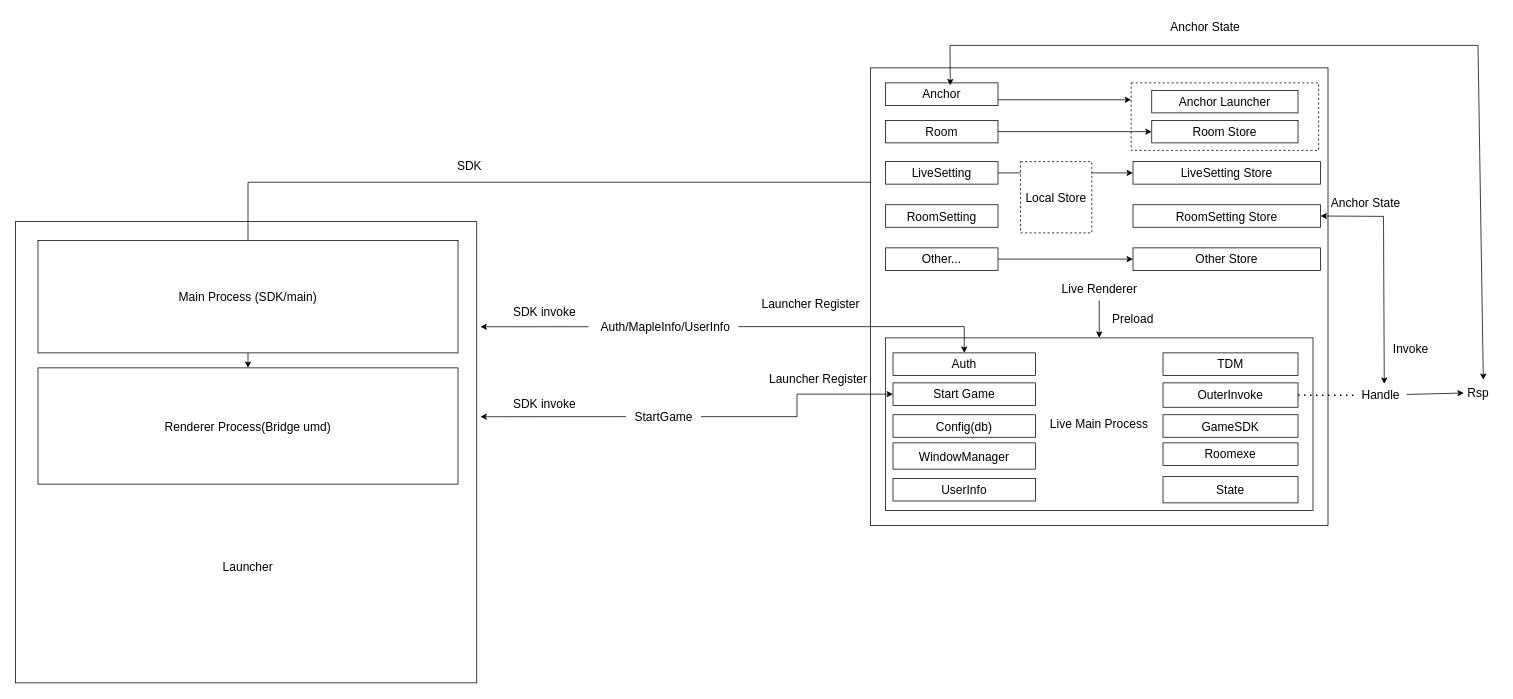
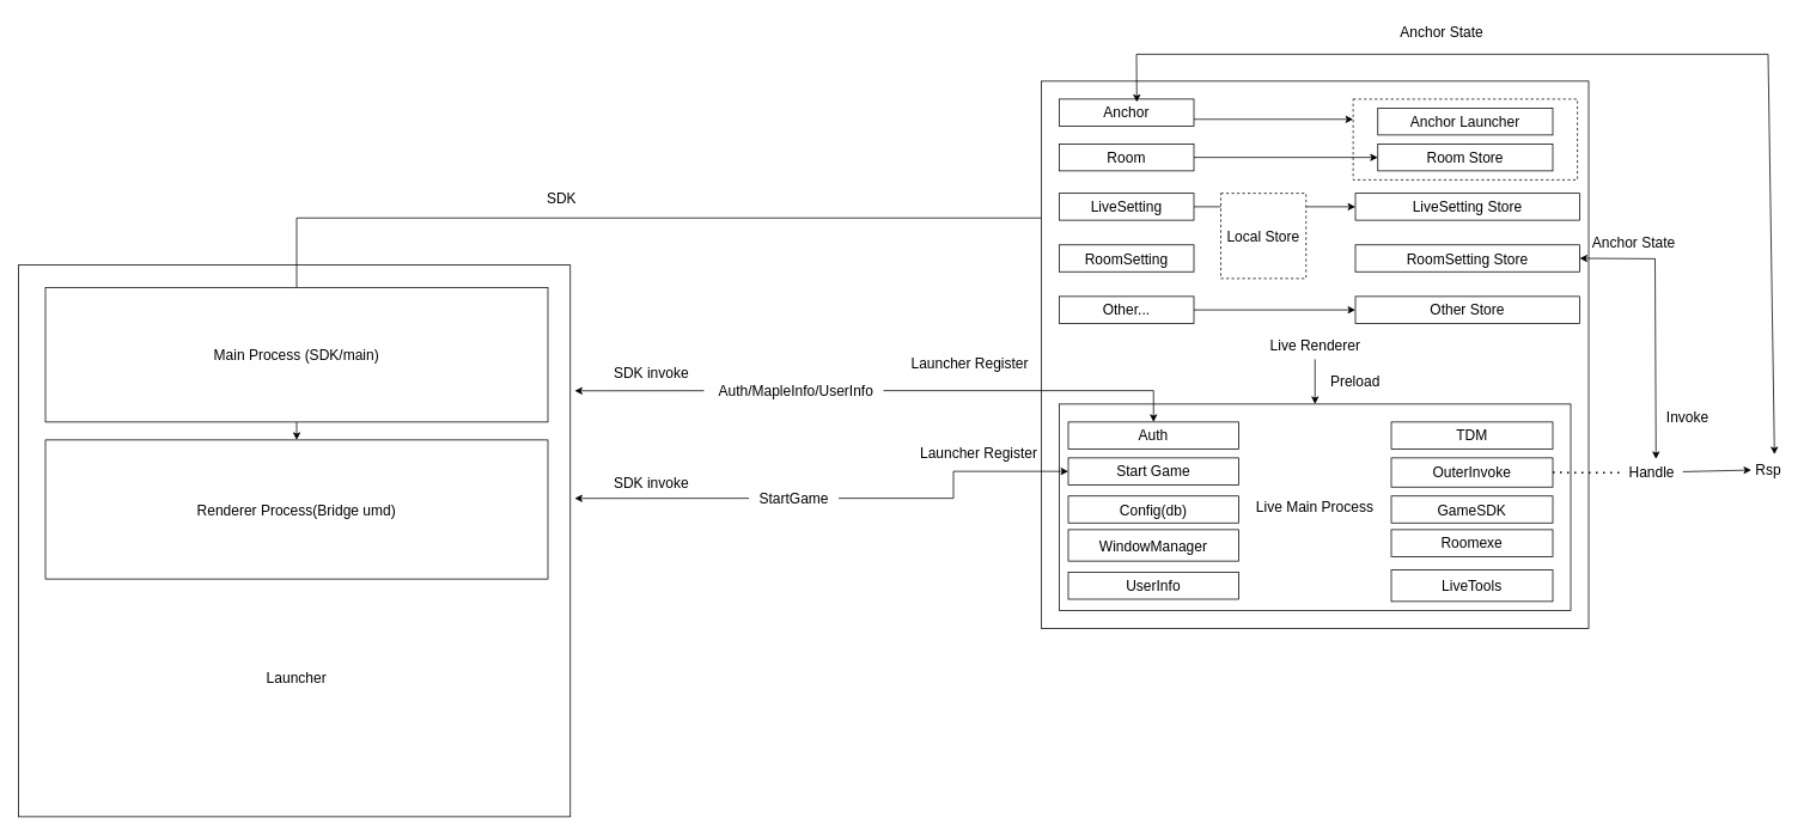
  <mxCell id="0" />
  <mxCell id="1" parent="0" />
  <mxCell id="2" value="" style="html=1;aspect=fixed;points=[[0,0,0,0,0],[0,0.25,0,0,0],[0,0.5,0,0,0],[0,0.75,0,0,0],[0,1,0,0,0],[0.25,0,0,0,0],[0.25,1,0,0,0],[0.5,0,0,0,0],[0.5,1,0,0,0],[0.75,0,0,0,0],[0.75,1,0,0,0],[1,0,0,0,0],[1,0.25,0,0,0],[1,0.5,0,0,0],[1,0.75,0,0,0],[1,1,0,0,0]];fontSize=16;labelBackgroundColor=none;whiteSpace=wrap;" vertex="1" parent="1"><mxGeometry x="20" y="295" width="615" height="615" as="geometry" /></mxCell>
  <mxCell id="3" style="edgeStyle=orthogonalEdgeStyle;rounded=0;orthogonalLoop=1;jettySize=auto;html=1;exitX=0;exitY=0.25;exitDx=0;exitDy=0;entryX=0.5;entryY=0;entryDx=0;entryDy=0;fontSize=16;labelBackgroundColor=none;" edge="1" parent="1" source="4" target="25"><mxGeometry relative="1" as="geometry" /></mxCell>
  <mxCell id="4" value="&lt;div&gt;&lt;br&gt;&lt;/div&gt;" style="html=1;aspect=fixed;points=[[0,0,0,0,0],[0,0.25,0,0,0],[0,0.5,0,0,0],[0,0.75,0,0,0],[0,1,0,0,0],[0.25,0,0,0,0],[0.25,1,0,0,0],[0.5,0,0,0,0],[0.5,1,0,0,0],[0.75,0,0,0,0],[0.75,1,0,0,0],[1,0,0,0,0],[1,0.25,0,0,0],[1,0.5,0,0,0],[1,0.75,0,0,0],[1,1,0,0,0]];fontSize=16;labelBackgroundColor=none;whiteSpace=wrap;" vertex="1" parent="1"><mxGeometry x="1160" y="90" width="610" height="610" as="geometry" /></mxCell>
  <mxCell id="5" style="edgeStyle=none;rounded=0;orthogonalLoop=1;jettySize=auto;html=1;exitX=1;exitY=0.75;exitDx=0;exitDy=0;entryX=0;entryY=0.25;entryDx=0;entryDy=0;fontSize=16;labelBackgroundColor=none;" edge="1" parent="1" source="6" target="53"><mxGeometry relative="1" as="geometry" /></mxCell>
  <mxCell id="6" value="Anchor" style="rounded=0;html=1;fontSize=16;labelBackgroundColor=none;whiteSpace=wrap;" vertex="1" parent="1"><mxGeometry x="1180" y="110" width="150" height="30" as="geometry" /></mxCell>
  <mxCell id="7" value="Live Main Process" style="rounded=0;html=1;fontSize=16;labelBackgroundColor=none;whiteSpace=wrap;" vertex="1" parent="1"><mxGeometry x="1180" y="450" width="570" height="230" as="geometry" /></mxCell>
  <mxCell id="8" value="Auth" style="rounded=0;html=1;fontSize=16;labelBackgroundColor=none;whiteSpace=wrap;" vertex="1" parent="1"><mxGeometry x="1190" y="470" width="190" height="30" as="geometry" /></mxCell>
  <mxCell id="9" value="Start Game" style="rounded=0;html=1;fontSize=16;labelBackgroundColor=none;whiteSpace=wrap;" vertex="1" parent="1"><mxGeometry x="1190" y="510" width="190" height="30" as="geometry" /></mxCell>
  <mxCell id="10" style="edgeStyle=orthogonalEdgeStyle;rounded=0;orthogonalLoop=1;jettySize=auto;html=1;entryX=0;entryY=0.5;entryDx=0;entryDy=0;fontSize=16;labelBackgroundColor=none;" edge="1" parent="1" source="11" target="9"><mxGeometry relative="1" as="geometry" /></mxCell>
  <mxCell id="11" value="StartGame" style="text;html=1;align=center;verticalAlign=middle;resizable=0;points=[];autosize=1;strokeColor=none;fillColor=none;fontSize=16;labelBackgroundColor=none;" vertex="1" parent="1"><mxGeometry x="834" y="540" width="100" height="30" as="geometry" /></mxCell>
  <mxCell id="12" style="edgeStyle=orthogonalEdgeStyle;rounded=0;orthogonalLoop=1;jettySize=auto;html=1;fontSize=16;labelBackgroundColor=none;" edge="1" parent="1" source="13" target="8"><mxGeometry relative="1" as="geometry" /></mxCell>
  <mxCell id="13" value="&amp;nbsp;Auth/MapleInfo/UserInfo" style="text;html=1;align=center;verticalAlign=middle;resizable=0;points=[];autosize=1;strokeColor=none;fillColor=none;fontSize=16;labelBackgroundColor=none;" vertex="1" parent="1"><mxGeometry x="784" y="420" width="200" height="30" as="geometry" /></mxCell>
  <mxCell id="14" value="SDK&lt;div&gt;&lt;br&gt;&lt;/div&gt;" style="text;html=1;align=center;verticalAlign=middle;resizable=0;points=[];autosize=1;strokeColor=none;fillColor=none;fontSize=16;labelBackgroundColor=none;" vertex="1" parent="1"><mxGeometry x="595" y="205" width="60" height="50" as="geometry" /></mxCell>
  <mxCell id="15" value="Launcher Register" style="text;html=1;align=center;verticalAlign=middle;resizable=0;points=[];autosize=1;strokeColor=none;fillColor=none;fontSize=16;labelBackgroundColor=none;" vertex="1" parent="1"><mxGeometry x="1005" y="390" width="150" height="30" as="geometry" /></mxCell>
  <mxCell id="16" value="SDK invoke" style="text;html=1;align=center;verticalAlign=middle;resizable=0;points=[];autosize=1;strokeColor=none;fillColor=none;fontSize=16;labelBackgroundColor=none;" vertex="1" parent="1"><mxGeometry x="670" y="400" width="110" height="30" as="geometry" /></mxCell>
  <mxCell id="17" value="Launcher Register" style="text;html=1;align=center;verticalAlign=middle;resizable=0;points=[];autosize=1;strokeColor=none;fillColor=none;fontSize=16;labelBackgroundColor=none;" vertex="1" parent="1"><mxGeometry x="1015" y="490" width="150" height="30" as="geometry" /></mxCell>
  <mxCell id="18" value="SDK invoke" style="text;html=1;align=center;verticalAlign=middle;resizable=0;points=[];autosize=1;strokeColor=none;fillColor=none;fontSize=16;labelBackgroundColor=none;" vertex="1" parent="1"><mxGeometry x="670" y="522.5" width="110" height="30" as="geometry" /></mxCell>
  <mxCell id="19" value="Anchor Launcher" style="rounded=0;html=1;fontSize=16;labelBackgroundColor=none;whiteSpace=wrap;" vertex="1" parent="1"><mxGeometry x="1535" y="120" width="195" height="30" as="geometry" /></mxCell>
  <mxCell id="20" value="LiveSetting Store" style="rounded=0;html=1;fontSize=16;labelBackgroundColor=none;whiteSpace=wrap;" vertex="1" parent="1"><mxGeometry x="1510" y="215" width="250" height="30" as="geometry" /></mxCell>
  <mxCell id="21" value="Room Store" style="rounded=0;html=1;fontSize=16;labelBackgroundColor=none;whiteSpace=wrap;" vertex="1" parent="1"><mxGeometry x="1535" y="160" width="195" height="30" as="geometry" /></mxCell>
  <mxCell id="22" value="RoomSetting Store" style="rounded=0;html=1;fontSize=16;labelBackgroundColor=none;whiteSpace=wrap;" vertex="1" parent="1"><mxGeometry x="1510" y="272.5" width="250" height="30" as="geometry" /></mxCell>
  <mxCell id="23" value="Other Store" style="rounded=0;html=1;fontSize=16;labelBackgroundColor=none;whiteSpace=wrap;" vertex="1" parent="1"><mxGeometry x="1510" y="330" width="250" height="30" as="geometry" /></mxCell>
  <mxCell id="24" value="Main Process (SDK/main)" style="rounded=0;html=1;fontSize=16;labelBackgroundColor=none;whiteSpace=wrap;" vertex="1" parent="1"><mxGeometry x="50" y="320" width="560" height="150" as="geometry" /></mxCell>
  <mxCell id="25" value="Renderer Process(Bridge umd)" style="rounded=0;html=1;fontSize=16;labelBackgroundColor=none;whiteSpace=wrap;" vertex="1" parent="1"><mxGeometry x="50" y="490" width="560" height="155" as="geometry" /></mxCell>
  <mxCell id="26" value="Launcher" style="text;html=1;align=center;verticalAlign=middle;rounded=0;fontSize=16;labelBackgroundColor=none;whiteSpace=wrap;" vertex="1" parent="1"><mxGeometry x="300" y="740" width="60" height="30" as="geometry" /></mxCell>
  <mxCell id="27" style="edgeStyle=orthogonalEdgeStyle;rounded=0;orthogonalLoop=1;jettySize=auto;html=1;entryX=0;entryY=0.5;entryDx=0;entryDy=0;fontSize=16;labelBackgroundColor=none;" edge="1" parent="1" source="28" target="21"><mxGeometry relative="1" as="geometry" /></mxCell>
  <mxCell id="28" value="Room" style="rounded=0;html=1;fontSize=16;labelBackgroundColor=none;whiteSpace=wrap;" vertex="1" parent="1"><mxGeometry x="1180" y="160" width="150" height="30" as="geometry" /></mxCell>
  <mxCell id="29" style="edgeStyle=orthogonalEdgeStyle;rounded=0;orthogonalLoop=1;jettySize=auto;html=1;entryX=0;entryY=0.5;entryDx=0;entryDy=0;fontSize=16;labelBackgroundColor=none;" edge="1" parent="1" source="30" target="20"><mxGeometry relative="1" as="geometry" /></mxCell>
  <mxCell id="30" value="LiveSetting" style="rounded=0;html=1;fontSize=16;labelBackgroundColor=none;whiteSpace=wrap;" vertex="1" parent="1"><mxGeometry x="1180" y="215" width="150" height="30" as="geometry" /></mxCell>
  <mxCell id="31" value="RoomSetting" style="rounded=0;html=1;fontSize=16;labelBackgroundColor=none;whiteSpace=wrap;" vertex="1" parent="1"><mxGeometry x="1180" y="272.5" width="150" height="30" as="geometry" /></mxCell>
  <mxCell id="32" style="edgeStyle=orthogonalEdgeStyle;rounded=0;orthogonalLoop=1;jettySize=auto;html=1;entryX=0;entryY=0.5;entryDx=0;entryDy=0;fontSize=16;labelBackgroundColor=none;" edge="1" parent="1" source="33" target="23"><mxGeometry relative="1" as="geometry" /></mxCell>
  <mxCell id="33" value="Other..." style="rounded=0;html=1;fontSize=16;labelBackgroundColor=none;whiteSpace=wrap;" vertex="1" parent="1"><mxGeometry x="1180" y="330" width="150" height="30" as="geometry" /></mxCell>
  <mxCell id="34" value="WindowManager" style="rounded=0;html=1;fontSize=16;labelBackgroundColor=none;whiteSpace=wrap;" vertex="1" parent="1"><mxGeometry x="1190" y="590" width="190" height="35" as="geometry" /></mxCell>
  <mxCell id="35" value="TDM" style="rounded=0;html=1;fontSize=16;labelBackgroundColor=none;whiteSpace=wrap;" vertex="1" parent="1"><mxGeometry x="1550" y="470" width="180" height="30" as="geometry" /></mxCell>
  <mxCell id="36" value="OuterInvoke" style="rounded=0;html=1;fontSize=16;labelBackgroundColor=none;whiteSpace=wrap;" vertex="1" parent="1"><mxGeometry x="1550" y="510" width="180" height="32.5" as="geometry" /></mxCell>
  <mxCell id="37" value="Config(db)" style="rounded=0;html=1;fontSize=16;labelBackgroundColor=none;whiteSpace=wrap;" vertex="1" parent="1"><mxGeometry x="1190" y="552.5" width="190" height="30" as="geometry" /></mxCell>
  <mxCell id="38" value="GameSDK" style="rounded=0;html=1;fontSize=16;labelBackgroundColor=none;whiteSpace=wrap;" vertex="1" parent="1"><mxGeometry x="1550" y="552.5" width="180" height="30" as="geometry" /></mxCell>
  <mxCell id="39" value="Roomexe" style="rounded=0;html=1;fontSize=16;labelBackgroundColor=none;whiteSpace=wrap;" vertex="1" parent="1"><mxGeometry x="1550" y="590" width="180" height="30" as="geometry" /></mxCell>
- <mxCell id="40" value="State" style="rounded=0;html=1;fontSize=16;labelBackgroundColor=none;whiteSpace=wrap;" vertex="1" parent="1"><mxGeometry x="1550" y="635" width="180" height="35" as="geometry" /></mxCell>
+ <mxCell id="40" value="LiveTools" style="rounded=0;html=1;fontSize=16;labelBackgroundColor=none;whiteSpace=wrap;" vertex="1" parent="1"><mxGeometry x="1550" y="635" width="180" height="35" as="geometry" /></mxCell>
  <mxCell id="41" value="UserInfo" style="rounded=0;html=1;fontSize=16;labelBackgroundColor=none;whiteSpace=wrap;" vertex="1" parent="1"><mxGeometry x="1190" y="637.5" width="190" height="30" as="geometry" /></mxCell>
  <mxCell id="42" value="Handle" style="text;html=1;align=center;verticalAlign=middle;resizable=0;points=[];autosize=1;strokeColor=none;fillColor=none;fontSize=16;labelBackgroundColor=none;" vertex="1" parent="1"><mxGeometry x="1805" y="511.25" width="70" height="30" as="geometry" /></mxCell>
  <mxCell id="43" value="Rsp&lt;div&gt;&lt;br&gt;&lt;/div&gt;" style="text;html=1;align=center;verticalAlign=middle;resizable=0;points=[];autosize=1;strokeColor=none;fillColor=none;fontSize=16;labelBackgroundColor=none;" vertex="1" parent="1"><mxGeometry x="1945" y="507.5" width="50" height="50" as="geometry" /></mxCell>
  <mxCell id="44" style="edgeStyle=none;rounded=0;orthogonalLoop=1;jettySize=auto;html=1;entryX=0.125;entryY=0.321;entryDx=0;entryDy=0;entryPerimeter=0;fontSize=16;labelBackgroundColor=none;" edge="1" parent="1" source="42" target="43"><mxGeometry relative="1" as="geometry" /></mxCell>
  <mxCell id="45" value="" style="endArrow=none;dashed=1;html=1;dashPattern=1 3;strokeWidth=2;rounded=0;entryX=0.039;entryY=0.514;entryDx=0;entryDy=0;entryPerimeter=0;exitX=1;exitY=0.5;exitDx=0;exitDy=0;fontSize=16;labelBackgroundColor=none;" edge="1" parent="1" source="36" target="42"><mxGeometry width="50" height="50" relative="1" as="geometry"><mxPoint x="1720" y="460" as="sourcePoint" /><mxPoint x="1770" y="410" as="targetPoint" /></mxGeometry></mxCell>
  <mxCell id="46" value="" style="endArrow=classic;startArrow=classic;html=1;rounded=0;entryX=0.642;entryY=-0.029;entryDx=0;entryDy=0;entryPerimeter=0;exitX=0.576;exitY=0.111;exitDx=0;exitDy=0;exitPerimeter=0;fontSize=16;labelBackgroundColor=none;" edge="1" parent="1" source="6" target="43"><mxGeometry width="50" height="50" relative="1" as="geometry"><mxPoint x="1270" y="100" as="sourcePoint" /><mxPoint x="1770" y="410" as="targetPoint" /><Array as="points"><mxPoint x="1266" y="60" /><mxPoint x="1430" y="60" /><mxPoint x="1610" y="60" /><mxPoint x="1790" y="60" /><mxPoint x="1970" y="60" /></Array></mxGeometry></mxCell>
  <mxCell id="47" value="Anchor State" style="text;html=1;align=center;verticalAlign=middle;resizable=0;points=[];autosize=1;strokeColor=none;fillColor=none;fontSize=16;labelBackgroundColor=none;" vertex="1" parent="1"><mxGeometry x="1546" y="20" width="120" height="30" as="geometry" /></mxCell>
  <mxCell id="48" style="edgeStyle=none;rounded=0;orthogonalLoop=1;jettySize=auto;html=1;entryX=1.008;entryY=0.228;entryDx=0;entryDy=0;entryPerimeter=0;fontSize=16;labelBackgroundColor=none;" edge="1" parent="1" source="13" target="2"><mxGeometry relative="1" as="geometry" /></mxCell>
  <mxCell id="49" style="edgeStyle=none;rounded=0;orthogonalLoop=1;jettySize=auto;html=1;entryX=1.008;entryY=0.423;entryDx=0;entryDy=0;entryPerimeter=0;fontSize=16;labelBackgroundColor=none;" edge="1" parent="1" source="11" target="2"><mxGeometry relative="1" as="geometry" /></mxCell>
  <mxCell id="50" style="edgeStyle=none;rounded=0;orthogonalLoop=1;jettySize=auto;html=1;entryX=0.5;entryY=0;entryDx=0;entryDy=0;fontSize=16;" edge="1" parent="1" source="51" target="7"><mxGeometry relative="1" as="geometry" /></mxCell>
  <mxCell id="51" value="Live Renderer" style="text;html=1;align=center;verticalAlign=middle;rounded=0;fontSize=16;labelBackgroundColor=none;whiteSpace=wrap;" vertex="1" parent="1"><mxGeometry x="1397.5" y="370" width="135" height="30" as="geometry" /></mxCell>
  <mxCell id="52" value="Local Store" style="html=1;aspect=fixed;fontSize=16;labelBackgroundColor=none;whiteSpace=wrap;dashed=1;strokeWidth=1;" vertex="1" parent="1"><mxGeometry x="1360" y="215" width="95" height="95" as="geometry" /></mxCell>
  <mxCell id="53" value="" style="rounded=0;html=1;dashed=1;noLabel=0;fillColor=none;fontSize=16;labelBackgroundColor=none;whiteSpace=wrap;strokeWidth=1;" vertex="1" parent="1"><mxGeometry x="1507.5" y="110" width="250" height="90" as="geometry" /></mxCell>
  <mxCell id="54" value="" style="endArrow=classic;startArrow=classic;html=1;rounded=0;entryX=1;entryY=0.5;entryDx=0;entryDy=0;exitX=0.572;exitY=0.003;exitDx=0;exitDy=0;exitPerimeter=0;fontSize=16;labelBackgroundColor=none;" edge="1" parent="1" source="42" target="22"><mxGeometry width="50" height="50" relative="1" as="geometry"><mxPoint x="1500" y="550" as="sourcePoint" /><mxPoint x="1550" y="500" as="targetPoint" /><Array as="points"><mxPoint x="1844" y="288" /></Array></mxGeometry></mxCell>
  <mxCell id="55" value="Anchor State" style="text;html=1;align=center;verticalAlign=middle;resizable=0;points=[];autosize=1;strokeColor=none;fillColor=none;fontSize=16;labelBackgroundColor=none;" vertex="1" parent="1"><mxGeometry x="1760" y="255" width="120" height="30" as="geometry" /></mxCell>
  <mxCell id="56" value="Invoke" style="text;html=1;align=center;verticalAlign=middle;resizable=0;points=[];autosize=1;strokeColor=none;fillColor=none;fontSize=16;labelBackgroundColor=none;" vertex="1" parent="1"><mxGeometry x="1845" y="450" width="70" height="30" as="geometry" /></mxCell>
  <mxCell id="57" value="Preload" style="text;html=1;align=center;verticalAlign=middle;whiteSpace=wrap;rounded=0;fontSize=16;" vertex="1" parent="1"><mxGeometry x="1480" y="410" width="60" height="30" as="geometry" /></mxCell>
